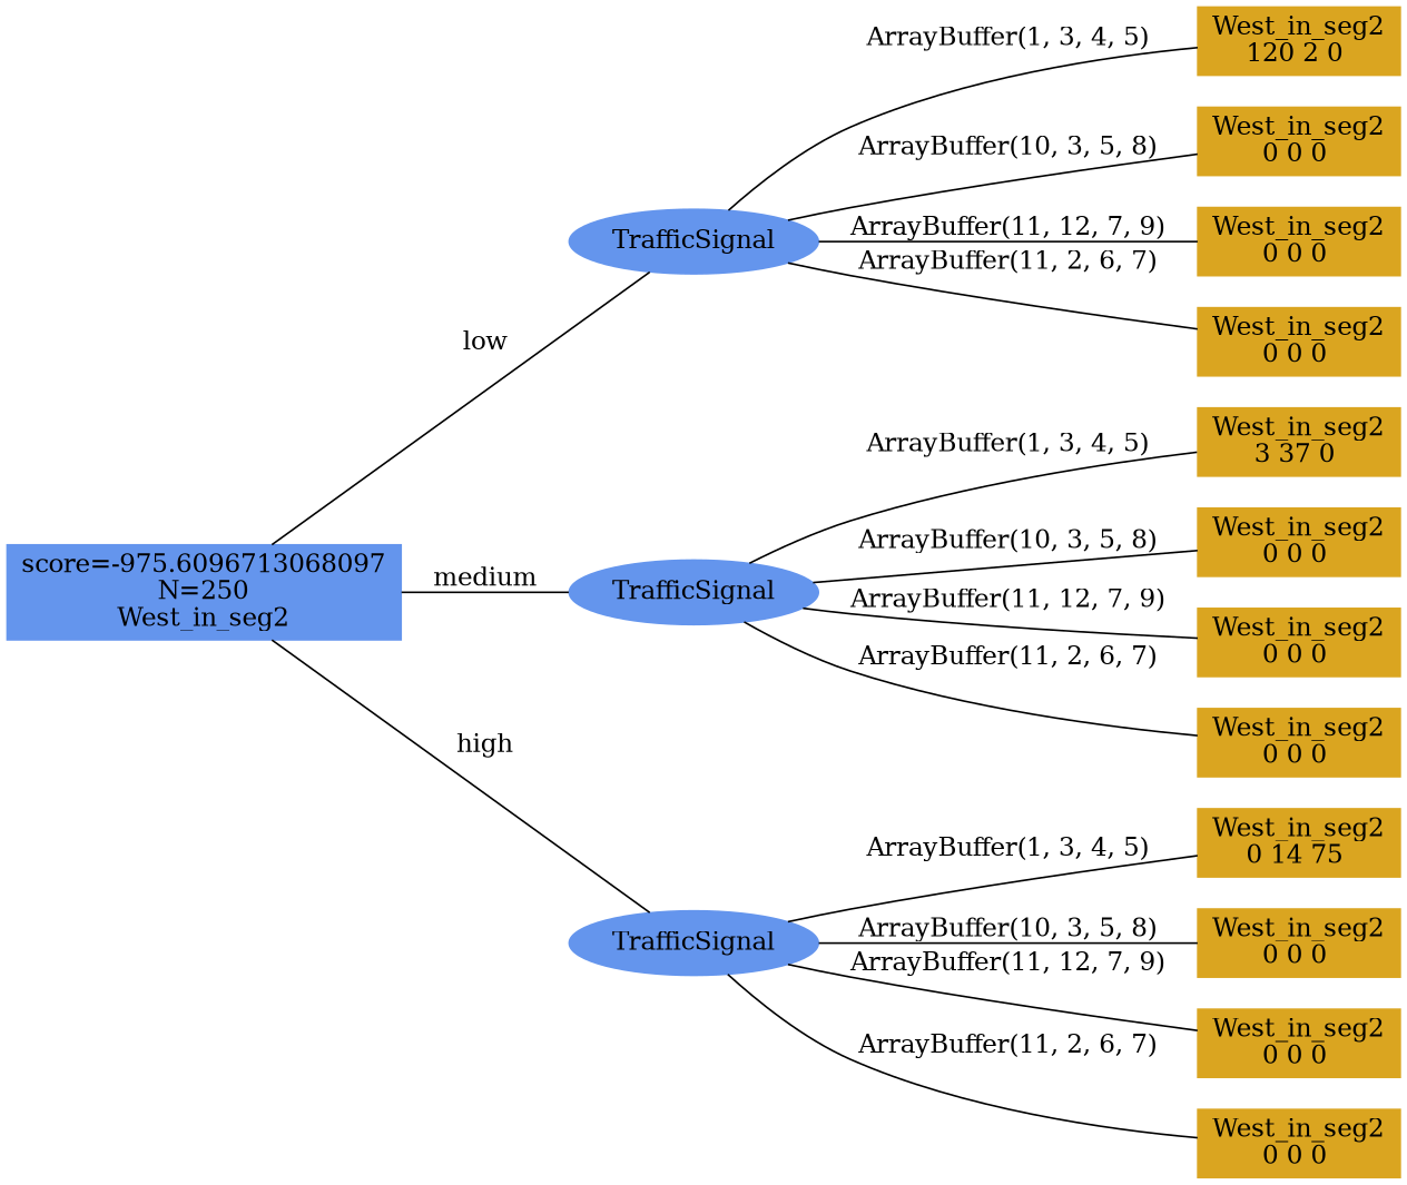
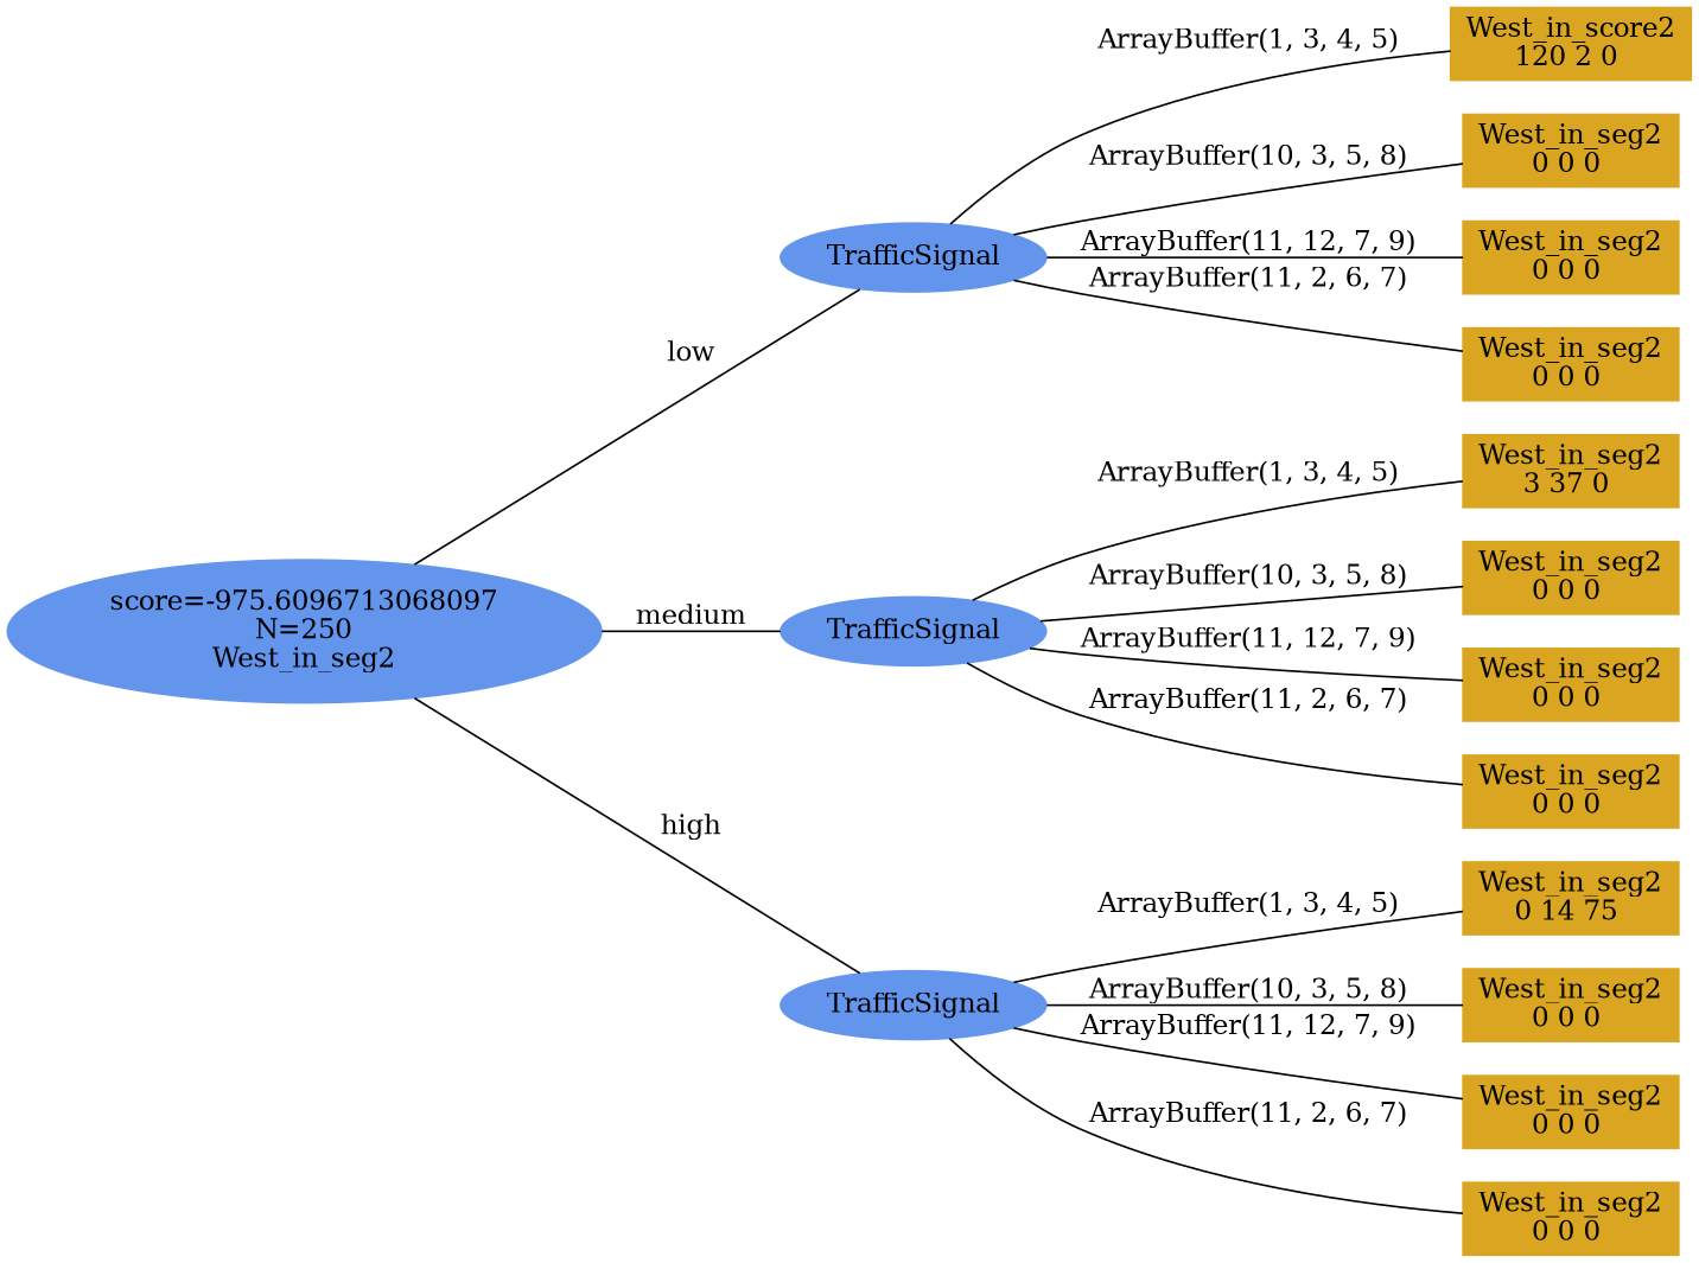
  digraph {
    rankdir=LR
    node [color=goldenrod shape=box style=filled]
    edge [dir=none]
-   n1 [color=cornflowerblue label="score=-975.6096713068097\nN=250\nWest_in_seg2"]
+   n1 [color=cornflowerblue label="score=-975.6096713068097\nN=250\nWest_in_seg2" shape=ellipse]
    n2 [color=cornflowerblue label=TrafficSignal shape=ellipse]
    n3 [color=cornflowerblue label=TrafficSignal shape=ellipse]
    n4 [color=cornflowerblue label=TrafficSignal shape=ellipse]
-   n5 [label="West_in_seg2\n120 2 0 "]
+   n5 [label="West_in_score2\n120 2 0 "]
    n6 [label="West_in_seg2\n0 0 0 "]
    n7 [label="West_in_seg2\n0 0 0 "]
    n8 [label="West_in_seg2\n0 0 0 "]
    n9 [label="West_in_seg2\n3 37 0 "]
    n10 [label="West_in_seg2\n0 0 0 "]
    n11 [label="West_in_seg2\n0 0 0 "]
    n12 [label="West_in_seg2\n0 0 0 "]
    n13 [label="West_in_seg2\n0 14 75 "]
    n14 [label="West_in_seg2\n0 0 0 "]
    n15 [label="West_in_seg2\n0 0 0 "]
    n16 [label="West_in_seg2\n0 0 0 "]
    subgraph sub_1 {
      rank=same
      n1
    }
    subgraph sub_2 {
      rank=same
      n2
    }
    subgraph sub_3 {
      rank=same
      n3
    }
    subgraph sub_4 {
      rank=same
      n4
    }
    subgraph sub_5 {
      rank=same
      n5
    }
    subgraph sub_6 {
      rank=same
      n6
    }
    subgraph sub_7 {
      rank=same
      n7
    }
    subgraph sub_8 {
      rank=same
      n8
    }
    subgraph sub_9 {
      rank=same
      n9
    }
    subgraph sub_10 {
      rank=same
      n10
    }
    subgraph sub_11 {
      rank=same
      n11
    }
    subgraph sub_12 {
      rank=same
      n12
    }
    subgraph sub_13 {
      rank=same
      n13
    }
    subgraph sub_14 {
      rank=same
      n14
    }
    subgraph sub_15 {
      rank=same
      n15
    }
    subgraph sub_16 {
      rank=same
      n16
    }
    n1 -> n2 [label=low]
    n1 -> n3 [label=medium]
    n1 -> n4 [label=high]
    n2 -> n5 [label="ArrayBuffer(1, 3, 4, 5)"]
    n2 -> n6 [label="ArrayBuffer(10, 3, 5, 8)"]
    n2 -> n7 [label="ArrayBuffer(11, 12, 7, 9)"]
    n2 -> n8 [label="ArrayBuffer(11, 2, 6, 7)"]
    n3 -> n9 [label="ArrayBuffer(1, 3, 4, 5)"]
    n3 -> n10 [label="ArrayBuffer(10, 3, 5, 8)"]
    n3 -> n11 [label="ArrayBuffer(11, 12, 7, 9)"]
    n3 -> n12 [label="ArrayBuffer(11, 2, 6, 7)"]
    n4 -> n13 [label="ArrayBuffer(1, 3, 4, 5)"]
    n4 -> n14 [label="ArrayBuffer(10, 3, 5, 8)"]
    n4 -> n15 [label="ArrayBuffer(11, 12, 7, 9)"]
    n4 -> n16 [label="ArrayBuffer(11, 2, 6, 7)"]
  }
